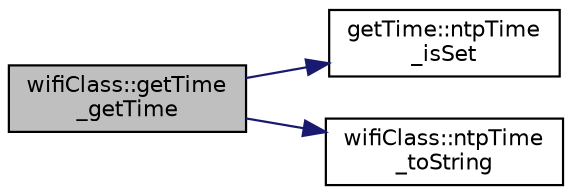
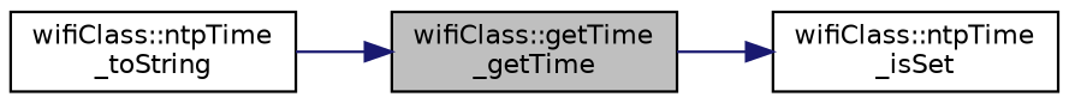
  digraph {
    rankdir=LR
    node [color=black fillcolor=white fontname=Helvetica fontsize=10 shape=record style=filled]
    edge [color=midnightblue fontname=Helvetica fontsize=10 labelfontname=Helvetica labelfontsize=10 style=solid]
    n1 [fillcolor=grey75 fontcolor=black height=0.2 label="wifiClass::getTime\l_getTime" width=0.4]
-   n2 [height=0.2 label="getTime::ntpTime\l_isSet" width=0.4]
+   n2 [height=0.2 label="wifiClass::ntpTime\l_isSet" width=0.4]
    n3 [height=0.2 label="wifiClass::ntpTime\l_toString" width=0.4]
    n1 -> n2
-   n1 -> n3
+   n3 -> n1
  }
